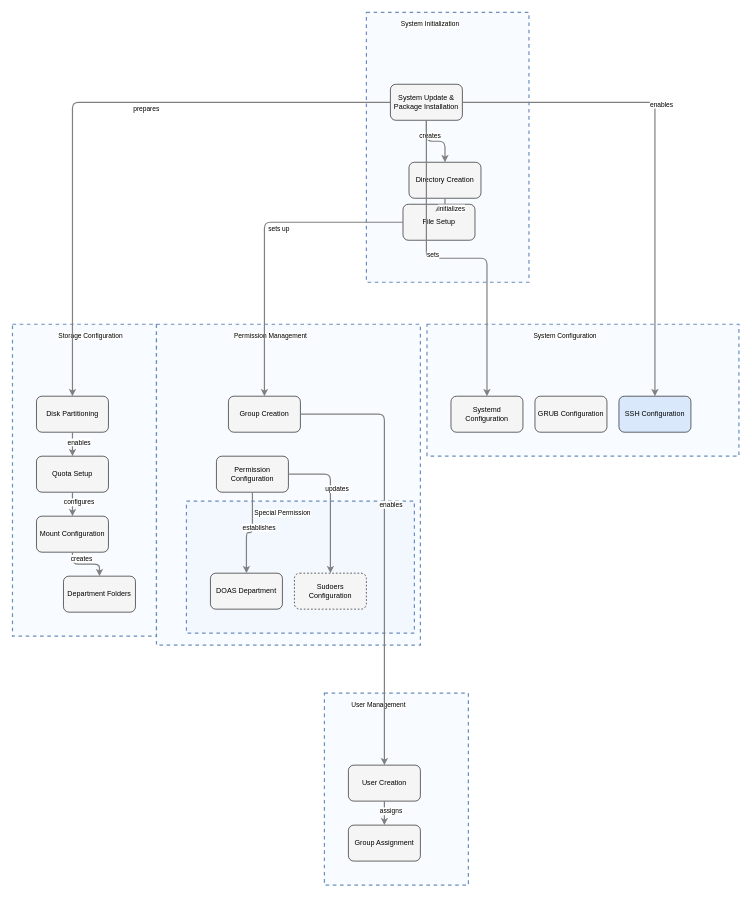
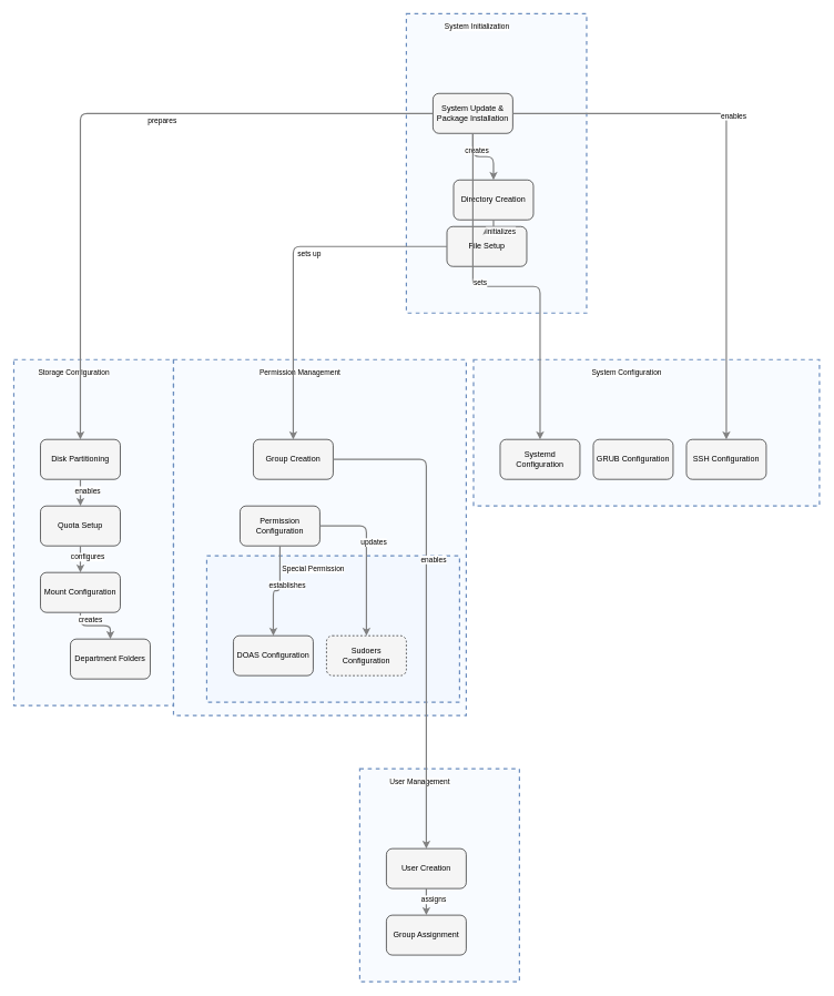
  <mxCell id="0" />
  <mxCell id="1" parent="0" />
  <mxCell id="2" value="" style="html=1;whiteSpace=wrap;container=1;fillColor=#dae8fc;strokeColor=#6c8ebf;dashed=1;fillOpacity=20;strokeWidth=2;containerType=none;recursiveResize=0;movable=1;resizable=1;autosize=0;dropTarget=0" vertex="1" parent="6"><mxGeometry x="50" y="295" width="380" height="220" as="geometry" /></mxCell>
  <mxCell id="3" value="Special Permission" style="edgeLabel;html=1;align=center;verticalAlign=middle;resizable=0;labelBackgroundColor=white;spacing=5" vertex="1" parent="6"><mxGeometry x="58" y="303" width="304" height="24" as="geometry" /></mxCell>
  <mxCell id="4" value="" style="html=1;whiteSpace=wrap;container=1;fillColor=#dae8fc;strokeColor=#6c8ebf;dashed=1;fillOpacity=20;strokeWidth=2;containerType=none;recursiveResize=0;movable=1;resizable=1;autosize=0;dropTarget=0" vertex="1" parent="1"><mxGeometry x="610" y="20" width="271" height="450" as="geometry" /></mxCell>
  <mxCell id="5" value="System Initialization" style="edgeLabel;html=1;align=center;verticalAlign=middle;resizable=0;labelBackgroundColor=white;spacing=5" vertex="1" parent="1"><mxGeometry x="618" y="28" width="195" height="24" as="geometry" /></mxCell>
  <mxCell id="6" value="" style="html=1;whiteSpace=wrap;container=1;fillColor=#dae8fc;strokeColor=#6c8ebf;dashed=1;fillOpacity=20;strokeWidth=2;containerType=none;recursiveResize=0;movable=1;resizable=1;autosize=0;dropTarget=0" vertex="1" parent="1"><mxGeometry x="260" y="540" width="440" height="535" as="geometry" /></mxCell>
  <mxCell id="7" value="Permission Management" style="edgeLabel;html=1;align=center;verticalAlign=middle;resizable=0;labelBackgroundColor=white;spacing=5" vertex="1" parent="1"><mxGeometry x="268" y="548" width="364" height="24" as="geometry" /></mxCell>
  <mxCell id="8" value="" style="html=1;whiteSpace=wrap;container=1;fillColor=#dae8fc;strokeColor=#6c8ebf;dashed=1;fillOpacity=20;strokeWidth=2;containerType=none;recursiveResize=0;movable=1;resizable=1;autosize=0;dropTarget=0" vertex="1" parent="1"><mxGeometry x="540" y="1155" width="240" height="320" as="geometry" /></mxCell>
  <mxCell id="9" value="User Management" style="edgeLabel;html=1;align=center;verticalAlign=middle;resizable=0;labelBackgroundColor=white;spacing=5" vertex="1" parent="1"><mxGeometry x="548" y="1163" width="164" height="24" as="geometry" /></mxCell>
  <mxCell id="10" value="" style="html=1;whiteSpace=wrap;container=1;fillColor=#dae8fc;strokeColor=#6c8ebf;dashed=1;fillOpacity=20;strokeWidth=2;containerType=none;recursiveResize=0;movable=1;resizable=1;autosize=0;dropTarget=0" vertex="1" parent="1"><mxGeometry x="20" y="540" width="240" height="520" as="geometry" /></mxCell>
- <mxCell id="11" value="Storage Configuration" style="edgeLabel;html=1;align=center;verticalAlign=middle;resizable=0;labelBackgroundColor=white;spacing=5" vertex="1" parent="1"><mxGeometry x="68" y="548" width="164" height="24" as="geometry" /></mxCell>
+ <mxCell id="11" value="Storage Configuration" style="edgeLabel;html=1;align=center;verticalAlign=middle;resizable=0;labelBackgroundColor=white;spacing=5" vertex="1" parent="1"><mxGeometry x="28" y="548" width="164" height="24" as="geometry" /></mxCell>
  <mxCell id="12" value="" style="html=1;whiteSpace=wrap;container=1;fillColor=#dae8fc;strokeColor=#6c8ebf;dashed=1;fillOpacity=20;strokeWidth=2;containerType=none;recursiveResize=0;movable=1;resizable=1;autosize=0;dropTarget=0" vertex="1" parent="1"><mxGeometry x="711" y="540" width="520" height="220" as="geometry" /></mxCell>
  <mxCell id="13" value="System Configuration" style="edgeLabel;html=1;align=center;verticalAlign=middle;resizable=0;labelBackgroundColor=white;spacing=5" vertex="1" parent="1"><mxGeometry x="719" y="548" width="444" height="24" as="geometry" /></mxCell>
  <mxCell id="14" value="Department Folders" style="rounded=1;whiteSpace=wrap;html=1;fillColor=#f5f5f5" vertex="1" parent="10"><mxGeometry x="85" y="420" width="120" height="60" as="geometry" /></mxCell>
  <mxCell id="15" value="Disk Partitioning" style="rounded=1;whiteSpace=wrap;html=1;fillColor=#f5f5f5" vertex="1" parent="10"><mxGeometry x="40" y="120" width="120" height="60" as="geometry" /></mxCell>
- <mxCell id="16" value="DOAS Department" style="rounded=1;whiteSpace=wrap;html=1;fillColor=#f5f5f5" vertex="1" parent="2"><mxGeometry x="40" y="120" width="120" height="60" as="geometry" /></mxCell>
+ <mxCell id="16" value="DOAS Configuration" style="rounded=1;whiteSpace=wrap;html=1;fillColor=#f5f5f5" vertex="1" parent="2"><mxGeometry x="40" y="120" width="120" height="60" as="geometry" /></mxCell>
  <mxCell id="17" value="File Setup" style="rounded=1;whiteSpace=wrap;html=1;fillColor=#f5f5f5" vertex="1" parent="4"><mxGeometry x="61" y="320" width="120" height="60" as="geometry" /></mxCell>
  <mxCell id="18" value="Directory Creation" style="rounded=1;whiteSpace=wrap;html=1;fillColor=#f5f5f5" vertex="1" parent="4"><mxGeometry x="71" y="250" width="120" height="60" as="geometry" /></mxCell>
  <mxCell id="19" value="Group Creation" style="rounded=1;whiteSpace=wrap;html=1;fillColor=#f5f5f5" vertex="1" parent="6"><mxGeometry x="120" y="120" width="120" height="60" as="geometry" /></mxCell>
  <mxCell id="20" value="GRUB Configuration" style="rounded=1;whiteSpace=wrap;html=1;fillColor=#f5f5f5" vertex="1" parent="12"><mxGeometry x="180" y="120" width="120" height="60" as="geometry" /></mxCell>
  <mxCell id="21" value="System Update &amp; Package Installation" style="rounded=1;whiteSpace=wrap;html=1;fillColor=#f5f5f5" vertex="1" parent="4"><mxGeometry x="40" y="120" width="120" height="60" as="geometry" /></mxCell>
  <mxCell id="22" value="Mount Configuration" style="rounded=1;whiteSpace=wrap;html=1;fillColor=#f5f5f5" vertex="1" parent="10"><mxGeometry x="40" y="320" width="120" height="60" as="geometry" /></mxCell>
  <mxCell id="23" value="Permission Configuration" style="rounded=1;whiteSpace=wrap;html=1;fillColor=#f5f5f5" vertex="1" parent="6"><mxGeometry x="100" y="220" width="120" height="60" as="geometry" /></mxCell>
  <mxCell id="24" value="Quota Setup" style="rounded=1;whiteSpace=wrap;html=1;fillColor=#f5f5f5" vertex="1" parent="10"><mxGeometry x="40" y="220" width="120" height="60" as="geometry" /></mxCell>
- <mxCell id="25" value="SSH Configuration" style="rounded=1;whiteSpace=wrap;html=1;fillColor=#dae8fc;" vertex="1" parent="12"><mxGeometry x="320" y="120" width="120" height="60" as="geometry" /></mxCell>
+ <mxCell id="25" value="SSH Configuration" style="rounded=1;whiteSpace=wrap;html=1;fillColor=#f5f5f5" vertex="1" parent="12"><mxGeometry x="320" y="120" width="120" height="60" as="geometry" /></mxCell>
  <mxCell id="26" value="Sudoers Configuration" style="rounded=1;whiteSpace=wrap;html=1;fillColor=#f5f5f5;dashed=1;" vertex="1" parent="2"><mxGeometry x="180" y="120" width="120" height="60" as="geometry" /></mxCell>
  <mxCell id="27" value="Systemd Configuration" style="rounded=1;whiteSpace=wrap;html=1;fillColor=#f5f5f5" vertex="1" parent="12"><mxGeometry x="40" y="120" width="120" height="60" as="geometry" /></mxCell>
  <mxCell id="28" value="User Creation" style="rounded=1;whiteSpace=wrap;html=1;fillColor=#f5f5f5" vertex="1" parent="8"><mxGeometry x="40" y="120" width="120" height="60" as="geometry" /></mxCell>
  <mxCell id="29" value="Group Assignment" style="rounded=1;whiteSpace=wrap;html=1;fillColor=#f5f5f5" vertex="1" parent="8"><mxGeometry x="40" y="220" width="120" height="60" as="geometry" /></mxCell>
  <mxCell id="30" style="edgeStyle=orthogonalEdgeStyle;rounded=1;orthogonalLoop=1;jettySize=auto;html=1;strokeColor=#808080;strokeWidth=2;jumpStyle=arc;jumpSize=10;spacing=15;labelBackgroundColor=white;labelBorderColor=none" edge="1" parent="1" source="15" target="24"><mxGeometry relative="1" as="geometry" /></mxCell>
  <mxCell id="31" value="enables" style="edgeLabel;html=1;align=center;verticalAlign=middle;resizable=0;points=[];" vertex="1" connectable="0" parent="30"><mxGeometry x="-0.2" y="10" relative="1" as="geometry"><mxPoint as="offset" /></mxGeometry></mxCell>
  <mxCell id="32" style="edgeStyle=orthogonalEdgeStyle;rounded=1;orthogonalLoop=1;jettySize=auto;html=1;strokeColor=#808080;strokeWidth=2;jumpStyle=arc;jumpSize=10;spacing=15;labelBackgroundColor=white;labelBorderColor=none" edge="1" parent="1" source="17" target="19"><mxGeometry relative="1" as="geometry" /></mxCell>
  <mxCell id="33" value="sets up" style="edgeLabel;html=1;align=center;verticalAlign=middle;resizable=0;points=[];" vertex="1" connectable="0" parent="32"><mxGeometry x="-0.2" y="10" relative="1" as="geometry"><mxPoint as="offset" /></mxGeometry></mxCell>
  <mxCell id="34" style="edgeStyle=orthogonalEdgeStyle;rounded=1;orthogonalLoop=1;jettySize=auto;html=1;strokeColor=#808080;strokeWidth=2;jumpStyle=arc;jumpSize=10;spacing=15;labelBackgroundColor=white;labelBorderColor=none" edge="1" parent="1" source="18" target="17"><mxGeometry relative="1" as="geometry" /></mxCell>
  <mxCell id="35" value="initializes" style="edgeLabel;html=1;align=center;verticalAlign=middle;resizable=0;points=[];" vertex="1" connectable="0" parent="34"><mxGeometry x="-0.2" y="10" relative="1" as="geometry"><mxPoint as="offset" /></mxGeometry></mxCell>
  <mxCell id="36" style="edgeStyle=orthogonalEdgeStyle;rounded=1;orthogonalLoop=1;jettySize=auto;html=1;strokeColor=#808080;strokeWidth=2;jumpStyle=arc;jumpSize=10;spacing=15;labelBackgroundColor=white;labelBorderColor=none" edge="1" parent="1" source="19" target="28"><mxGeometry relative="1" as="geometry" /></mxCell>
  <mxCell id="37" value="enables" style="edgeLabel;html=1;align=center;verticalAlign=middle;resizable=0;points=[];" vertex="1" connectable="0" parent="36"><mxGeometry x="-0.2" y="10" relative="1" as="geometry"><mxPoint as="offset" /></mxGeometry></mxCell>
  <mxCell id="38" style="edgeStyle=orthogonalEdgeStyle;rounded=1;orthogonalLoop=1;jettySize=auto;html=1;strokeColor=#808080;strokeWidth=2;jumpStyle=arc;jumpSize=10;spacing=15;labelBackgroundColor=white;labelBorderColor=none" edge="1" parent="1" source="21" target="15"><mxGeometry relative="1" as="geometry" /></mxCell>
  <mxCell id="39" value="prepares" style="edgeLabel;html=1;align=center;verticalAlign=middle;resizable=0;points=[];" vertex="1" connectable="0" parent="38"><mxGeometry x="-0.2" y="10" relative="1" as="geometry"><mxPoint as="offset" /></mxGeometry></mxCell>
  <mxCell id="40" style="edgeStyle=orthogonalEdgeStyle;rounded=1;orthogonalLoop=1;jettySize=auto;html=1;strokeColor=#808080;strokeWidth=2;jumpStyle=arc;jumpSize=10;spacing=15;labelBackgroundColor=white;labelBorderColor=none" edge="1" parent="1" source="21" target="18"><mxGeometry relative="1" as="geometry" /></mxCell>
  <mxCell id="41" value="creates" style="edgeLabel;html=1;align=center;verticalAlign=middle;resizable=0;points=[];" vertex="1" connectable="0" parent="40"><mxGeometry x="-0.2" y="10" relative="1" as="geometry"><mxPoint as="offset" /></mxGeometry></mxCell>
  <mxCell id="42" style="edgeStyle=orthogonalEdgeStyle;rounded=1;orthogonalLoop=1;jettySize=auto;html=1;strokeColor=#808080;strokeWidth=2;jumpStyle=arc;jumpSize=10;spacing=15;labelBackgroundColor=white;labelBorderColor=none" edge="1" parent="1" source="21" target="25"><mxGeometry relative="1" as="geometry" /></mxCell>
  <mxCell id="43" value="enables" style="edgeLabel;html=1;align=center;verticalAlign=middle;resizable=0;points=[];" vertex="1" connectable="0" parent="42"><mxGeometry x="-0.2" y="10" relative="1" as="geometry"><mxPoint as="offset" /></mxGeometry></mxCell>
  <mxCell id="44" style="edgeStyle=orthogonalEdgeStyle;rounded=1;orthogonalLoop=1;jettySize=auto;html=1;strokeColor=#808080;strokeWidth=2;jumpStyle=arc;jumpSize=10;spacing=15;labelBackgroundColor=white;labelBorderColor=none" edge="1" parent="1" source="21" target="27"><mxGeometry relative="1" as="geometry" /></mxCell>
  <mxCell id="45" value="sets" style="edgeLabel;html=1;align=center;verticalAlign=middle;resizable=0;points=[];" vertex="1" connectable="0" parent="44"><mxGeometry x="-0.2" y="10" relative="1" as="geometry"><mxPoint as="offset" /></mxGeometry></mxCell>
  <mxCell id="46" style="edgeStyle=orthogonalEdgeStyle;rounded=1;orthogonalLoop=1;jettySize=auto;html=1;strokeColor=#808080;strokeWidth=2;jumpStyle=arc;jumpSize=10;spacing=15;labelBackgroundColor=white;labelBorderColor=none" edge="1" parent="1" source="22" target="14"><mxGeometry relative="1" as="geometry" /></mxCell>
  <mxCell id="47" value="creates" style="edgeLabel;html=1;align=center;verticalAlign=middle;resizable=0;points=[];" vertex="1" connectable="0" parent="46"><mxGeometry x="-0.2" y="10" relative="1" as="geometry"><mxPoint as="offset" /></mxGeometry></mxCell>
  <mxCell id="48" style="edgeStyle=orthogonalEdgeStyle;rounded=1;orthogonalLoop=1;jettySize=auto;html=1;strokeColor=#808080;strokeWidth=2;jumpStyle=arc;jumpSize=10;spacing=15;labelBackgroundColor=white;labelBorderColor=none" edge="1" parent="1" source="23" target="16"><mxGeometry relative="1" as="geometry" /></mxCell>
  <mxCell id="49" value="establishes" style="edgeLabel;html=1;align=center;verticalAlign=middle;resizable=0;points=[];" vertex="1" connectable="0" parent="48"><mxGeometry x="-0.2" y="10" relative="1" as="geometry"><mxPoint as="offset" /></mxGeometry></mxCell>
  <mxCell id="50" style="edgeStyle=orthogonalEdgeStyle;rounded=1;orthogonalLoop=1;jettySize=auto;html=1;strokeColor=#808080;strokeWidth=2;jumpStyle=arc;jumpSize=10;spacing=15;labelBackgroundColor=white;labelBorderColor=none" edge="1" parent="1" source="23" target="26"><mxGeometry relative="1" as="geometry" /></mxCell>
  <mxCell id="51" value="updates" style="edgeLabel;html=1;align=center;verticalAlign=middle;resizable=0;points=[];" vertex="1" connectable="0" parent="50"><mxGeometry x="-0.2" y="10" relative="1" as="geometry"><mxPoint as="offset" /></mxGeometry></mxCell>
  <mxCell id="52" style="edgeStyle=orthogonalEdgeStyle;rounded=1;orthogonalLoop=1;jettySize=auto;html=1;strokeColor=#808080;strokeWidth=2;jumpStyle=arc;jumpSize=10;spacing=15;labelBackgroundColor=white;labelBorderColor=none" edge="1" parent="1" source="24" target="22"><mxGeometry relative="1" as="geometry" /></mxCell>
  <mxCell id="53" value="configures" style="edgeLabel;html=1;align=center;verticalAlign=middle;resizable=0;points=[];" vertex="1" connectable="0" parent="52"><mxGeometry x="-0.2" y="10" relative="1" as="geometry"><mxPoint as="offset" /></mxGeometry></mxCell>
  <mxCell id="54" style="edgeStyle=orthogonalEdgeStyle;rounded=1;orthogonalLoop=1;jettySize=auto;html=1;strokeColor=#808080;strokeWidth=2;jumpStyle=arc;jumpSize=10;spacing=15;labelBackgroundColor=white;labelBorderColor=none" edge="1" parent="1" source="28" target="29"><mxGeometry relative="1" as="geometry" /></mxCell>
  <mxCell id="55" value="assigns" style="edgeLabel;html=1;align=center;verticalAlign=middle;resizable=0;points=[];" vertex="1" connectable="0" parent="54"><mxGeometry x="-0.2" y="10" relative="1" as="geometry"><mxPoint as="offset" /></mxGeometry></mxCell>
